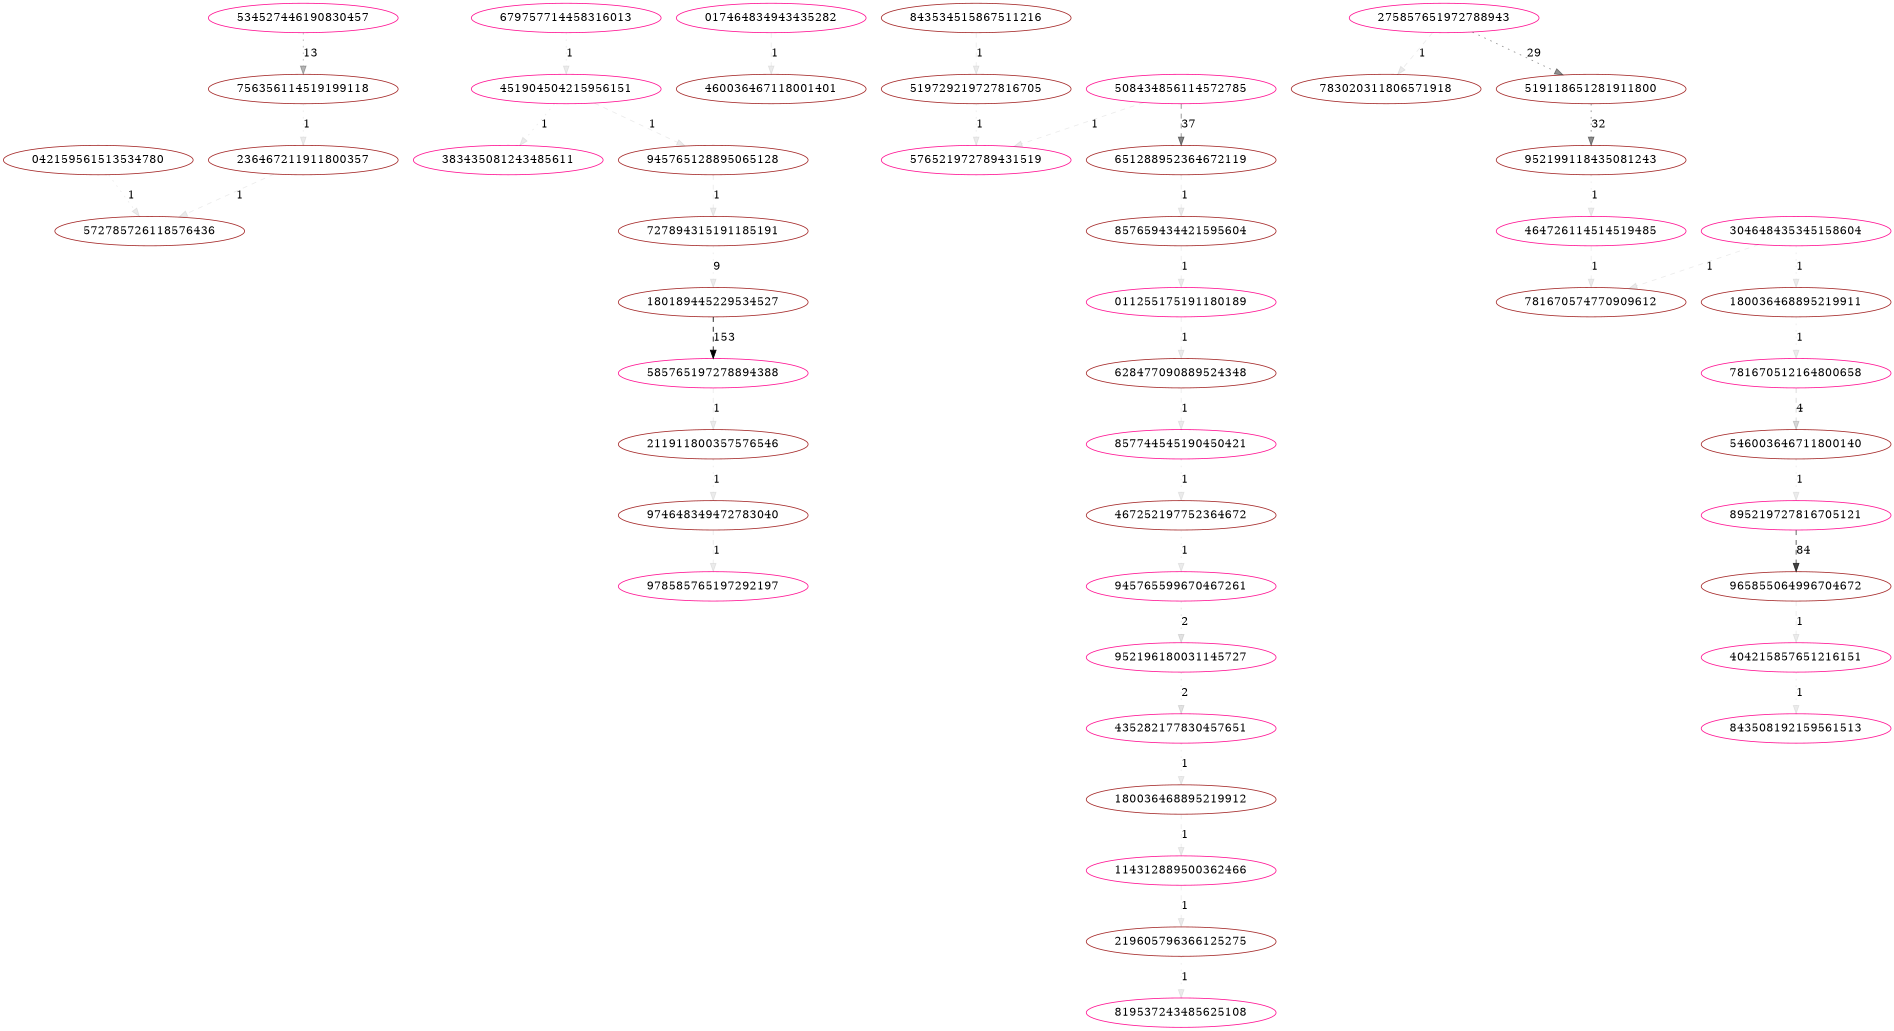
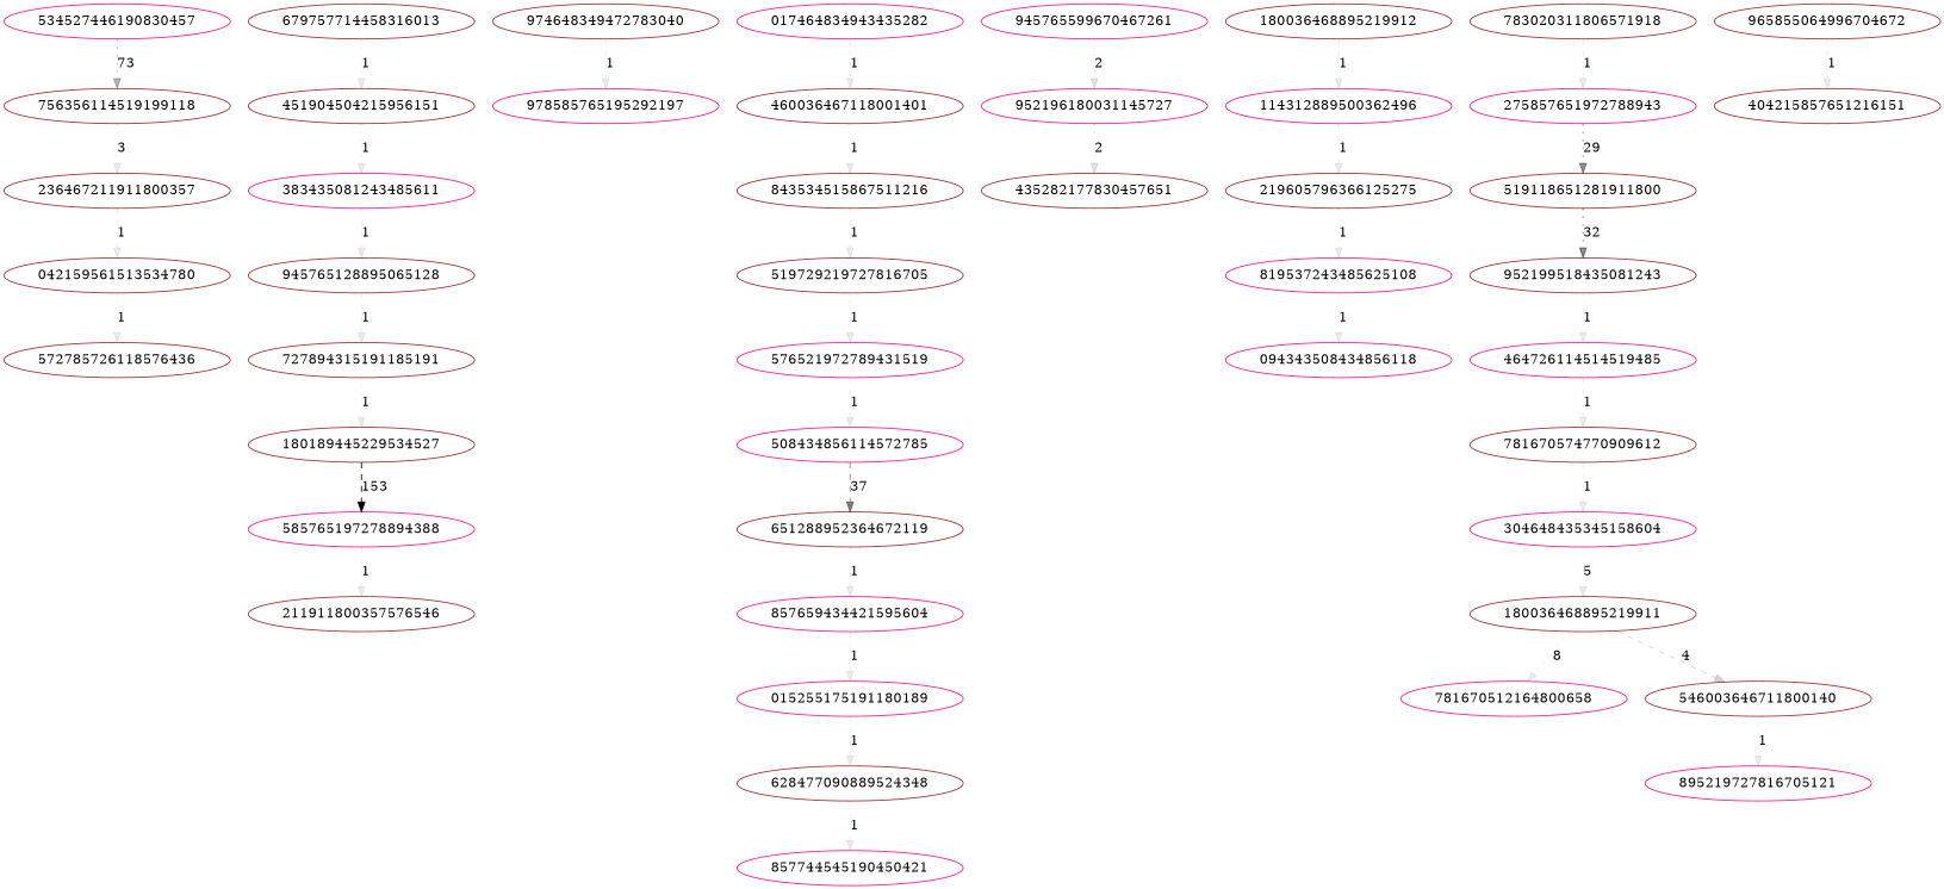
  digraph {
    node [color=brown]
    edge [color="#00000014" style=dotted]
    756356114519199118
    236467211911800357
    042159561513534780
    572785726118576436
    534527446190830457 [color=deeppink]
    383435081243485611 [color=deeppink]
-   451904504215956151 [color=deeppink]
+   451904504215956151
    945765128895065128
    727894315191185191
    180189445229534527
    585765197278894388 [color=deeppink]
    211911800357576546
-   679757714458316013 [color=deeppink]
+   679757714458316013
    974648349472783040
-   978585765197292197 [color=deeppink]
+   978585765197292197 [color=deeppink label=978585765195292197]
    017464834943435282 [color=deeppink]
    460036467118001401
    843534515867511216
    519729219727816705
    576521972789431519 [color=deeppink]
    508434856114572785 [color=deeppink]
    651288952364672119
-   857659434421595604
-   015255175191180189 [color=deeppink label=011255175191180189]
+   857659434421595604 [color=deeppink]
+   015255175191180189 [color=deeppink]
    628477090889524348
    857744545190450421 [color=deeppink]
-   467252197752364672
    945765599670467261 [color=deeppink]
    952196180031145727 [color=deeppink]
-   435282177830457651 [color=deeppink]
+   435282177830457651
    180036468895219912
-   114312889500362496 [color=deeppink label=114312889500362466]
+   114312889500362496 [color=deeppink]
    219605796366125275
    819537243485625108 [color=deeppink]
+   094343508434856118 [color=deeppink]
    275857651972788943 [color=deeppink]
    783020311806571918
    519118651281911800
-   952199118435081243
+   952199118435081243 [label=952199518435081243]
    464726114514519485 [color=deeppink]
    781670574770909612
    304648435345158604 [color=deeppink]
    180036468895219911
    781670512164800658 [color=deeppink]
    546003646711800140
    895219727816705121 [color=deeppink]
    965855064996704672
-   404215857651216151 [color=deeppink]
-   843508192159561513 [color=deeppink]
-   756356114519199118 -> 236467211911800357 [label=1]
-   236467211911800357 -> 572785726118576436 [label=1 style=dashed]
+   404215857651216151
+   756356114519199118 -> 236467211911800357 [label=3]
+   236467211911800357 -> 042159561513534780 [label=1 style=dashed]
    042159561513534780 -> 572785726118576436 [label=1]
-   534527446190830457 -> 756356114519199118 [color="#0000004a" label=13]
-   451904504215956151 -> 945765128895065128 [label=1 style=dashed]
+   534527446190830457 -> 756356114519199118 [color="#0000004a" label=73]
+   383435081243485611 -> 945765128895065128 [label=1 style=dashed]
    451904504215956151 -> 383435081243485611 [label=1]
    945765128895065128 -> 727894315191185191 [label=1 style=dashed]
-   727894315191185191 -> 180189445229534527 [label=9]
+   727894315191185191 -> 180189445229534527 [label=1]
    180189445229534527 -> 585765197278894388 [color="#000000ff" label=153 style=dashed]
    585765197278894388 -> 211911800357576546 [label=1 style=dashed]
-   211911800357576546 -> 974648349472783040 [label=1]
    679757714458316013 -> 451904504215956151 [label=1]
    974648349472783040 -> 978585765197292197 [label=1 style=dashed]
    017464834943435282 -> 460036467118001401 [label=1 style=dashed]
+   460036467118001401 -> 843534515867511216 [label=1]
    843534515867511216 -> 519729219727816705 [label=1 style=dashed]
    519729219727816705 -> 576521972789431519 [label=1]
-   508434856114572785 -> 576521972789431519 [label=1 style=dashed]
+   576521972789431519 -> 508434856114572785 [label=1 style=dashed]
    508434856114572785 -> 651288952364672119 [color="#0000007d" label=37 style=dashed]
    651288952364672119 -> 857659434421595604 [label=1 style=dashed]
    857659434421595604 -> 015255175191180189 [label=1 style=dashed]
    015255175191180189 -> 628477090889524348 [label=1 style=dashed]
    628477090889524348 -> 857744545190450421 [label=1 style=dashed]
-   857744545190450421 -> 467252197752364672 [label=1]
-   467252197752364672 -> 945765599670467261 [label=1]
    945765599670467261 -> 952196180031145727 [color="#0000001d" label=2]
    952196180031145727 -> 435282177830457651 [color="#0000001d" label=2]
-   435282177830457651 -> 180036468895219912 [label=1]
    180036468895219912 -> 114312889500362496 [label=1 style=dashed]
    114312889500362496 -> 219605796366125275 [label=1 style=dashed]
    219605796366125275 -> 819537243485625108 [label=1]
+   819537243485625108 -> 094343508434856118 [label=1]
    275857651972788943 -> 519118651281911800 [color="#0000006f" label=29]
-   275857651972788943 -> 783020311806571918 [label=1 style=dashed]
+   783020311806571918 -> 275857651972788943 [label=1 style=dashed]
    519118651281911800 -> 952199118435081243 [color="#00000074" label=32]
    952199118435081243 -> 464726114514519485 [label=1]
    464726114514519485 -> 781670574770909612 [label=1 style=dashed]
-   304648435345158604 -> 781670574770909612 [label=1 style=dashed]
-   304648435345158604 -> 180036468895219911 [label=1]
-   180036468895219911 -> 781670512164800658 [label=1]
-   781670512164800658 -> 546003646711800140 [color="#00000029" label=4 style=dashed]
+   781670574770909612 -> 304648435345158604 [label=1 style=dashed]
+   304648435345158604 -> 180036468895219911 [label=5]
+   180036468895219911 -> 781670512164800658 [label=8]
+   180036468895219911 -> 546003646711800140 [color="#00000029" label=4 style=dashed]
    546003646711800140 -> 895219727816705121 [label=1]
-   895219727816705121 -> 965855064996704672 [color="#000000bc" label=84 style=dashed]
    965855064996704672 -> 404215857651216151 [label=1 style=dashed]
-   404215857651216151 -> 843508192159561513 [label=1]
  }
